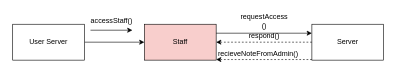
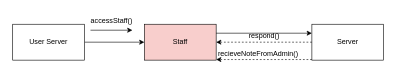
  <mxCell id="0" />
  <mxCell id="1" parent="0" />
  <mxCell id="2" value="Staff" style="rounded=0;whiteSpace=wrap;html=1;fillColor=#f8cecc;" vertex="1" parent="1"><mxGeometry x="240" y="40" width="120" height="60" as="geometry" /></mxCell>
  <mxCell id="3" value="Server" style="rounded=0;whiteSpace=wrap;html=1;" vertex="1" parent="1"><mxGeometry x="520" y="40" width="120" height="60" as="geometry" /></mxCell>
  <mxCell id="4" value="" style="endArrow=classic;html=1;entryX=1;entryY=1;entryDx=0;entryDy=0;" edge="1" parent="1"><mxGeometry width="50" height="50" relative="1" as="geometry"><mxPoint x="150" y="50" as="sourcePoint" /><mxPoint x="220" y="50" as="targetPoint" /></mxGeometry></mxCell>
  <mxCell id="5" value="" style="endArrow=classic;html=1;entryX=0;entryY=0.5;entryDx=0;entryDy=0;" edge="1" parent="1" target="2"><mxGeometry width="50" height="50" relative="1" as="geometry"><mxPoint x="140" y="70" as="sourcePoint" /><mxPoint x="540" y="160" as="targetPoint" /></mxGeometry></mxCell>
  <mxCell id="6" value="User Server" style="rounded=0;whiteSpace=wrap;html=1;" vertex="1" parent="1"><mxGeometry x="20" y="40" width="120" height="60" as="geometry" /></mxCell>
  <mxCell id="7" value="accessStaff()" style="text;html=1;align=center;verticalAlign=middle;resizable=0;points=[];autosize=1;strokeColor=none;" vertex="1" parent="1"><mxGeometry x="140" y="25" width="90" height="20" as="geometry" /></mxCell>
  <mxCell id="8" value="respond()" style="text;html=1;align=center;verticalAlign=middle;resizable=0;points=[];autosize=1;strokeColor=none;" vertex="1" parent="1"><mxGeometry x="405" y="50" width="70" height="20" as="geometry" /></mxCell>
- <mxCell id="9" value="requestAccess&lt;br&gt;()" style="text;html=1;align=center;verticalAlign=middle;resizable=0;points=[];autosize=1;strokeColor=none;" vertex="1" parent="1"><mxGeometry x="395" y="20" width="90" height="30" as="geometry" /></mxCell>
  <mxCell id="10" value="" style="endArrow=classic;html=1;exitX=1;exitY=0.25;exitDx=0;exitDy=0;entryX=0;entryY=0.25;entryDx=0;entryDy=0;" edge="1" parent="1" source="2" target="3"><mxGeometry width="50" height="50" relative="1" as="geometry"><mxPoint x="420" y="170" as="sourcePoint" /><mxPoint x="470" y="120" as="targetPoint" /></mxGeometry></mxCell>
  <mxCell id="11" value="" style="html=1;labelBackgroundColor=#ffffff;startArrow=none;startFill=0;startSize=6;endArrow=classic;endFill=1;endSize=6;jettySize=auto;orthogonalLoop=1;strokeWidth=1;dashed=1;fontSize=14;entryX=1;entryY=0.5;entryDx=0;entryDy=0;exitX=0;exitY=0.5;exitDx=0;exitDy=0;" edge="1" parent="1" source="3" target="2"><mxGeometry width="60" height="60" relative="1" as="geometry"><mxPoint x="470" y="110" as="sourcePoint" /><mxPoint x="410" y="170" as="targetPoint" /></mxGeometry></mxCell>
  <mxCell id="12" value="" style="html=1;labelBackgroundColor=#ffffff;startArrow=none;startFill=0;startSize=6;endArrow=classic;endFill=1;endSize=6;jettySize=auto;orthogonalLoop=1;strokeWidth=1;dashed=1;fontSize=14;entryX=1;entryY=0.5;entryDx=0;entryDy=0;exitX=0;exitY=0.5;exitDx=0;exitDy=0;" edge="1" parent="1"><mxGeometry width="60" height="60" relative="1" as="geometry"><mxPoint x="520" y="99" as="sourcePoint" /><mxPoint y="99" as="targetPoint" x="360" /></mxGeometry></mxCell>
  <mxCell id="13" value="recieveNoteFromAdmin()" style="text;html=1;align=center;verticalAlign=middle;resizable=0;points=[];autosize=1;strokeColor=none;" vertex="1" parent="1"><mxGeometry x="355" y="80" width="150" height="20" as="geometry" /></mxCell>
